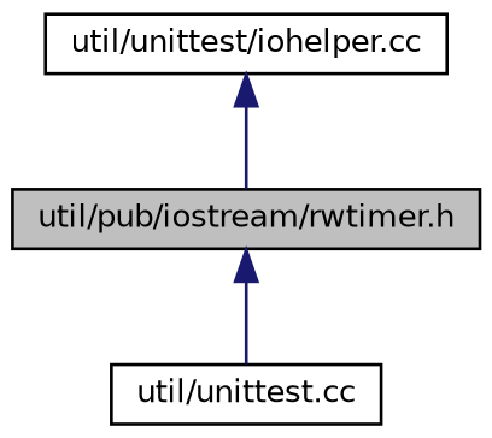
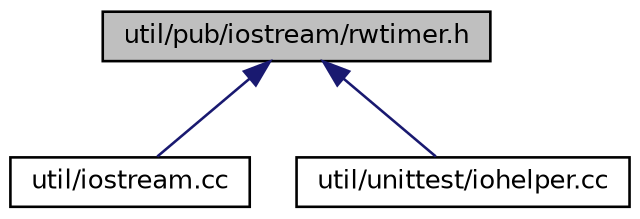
  digraph {
    node [color=black fillcolor=white fontname=Helvetica fontsize=10 shape=record style=filled]
    edge [color=midnightblue dir=back fontname=Helvetica fontsize=10 labelfontname=Helvetica labelfontsize=10 style=solid]
    n1 [fillcolor=grey75 fontcolor=black height=0.2 label="util/pub/iostream/rwtimer.h" width=0.4]
-   n2 [height=0.2 label="util/unittest.cc" width=0.4]
+   n2 [height=0.2 label="util/iostream.cc" width=0.4]
    n3 [height=0.2 label="util/unittest/iohelper.cc" width=0.4]
    n1 -> n2
-   n3 -> n1
+   n1 -> n3
  }
